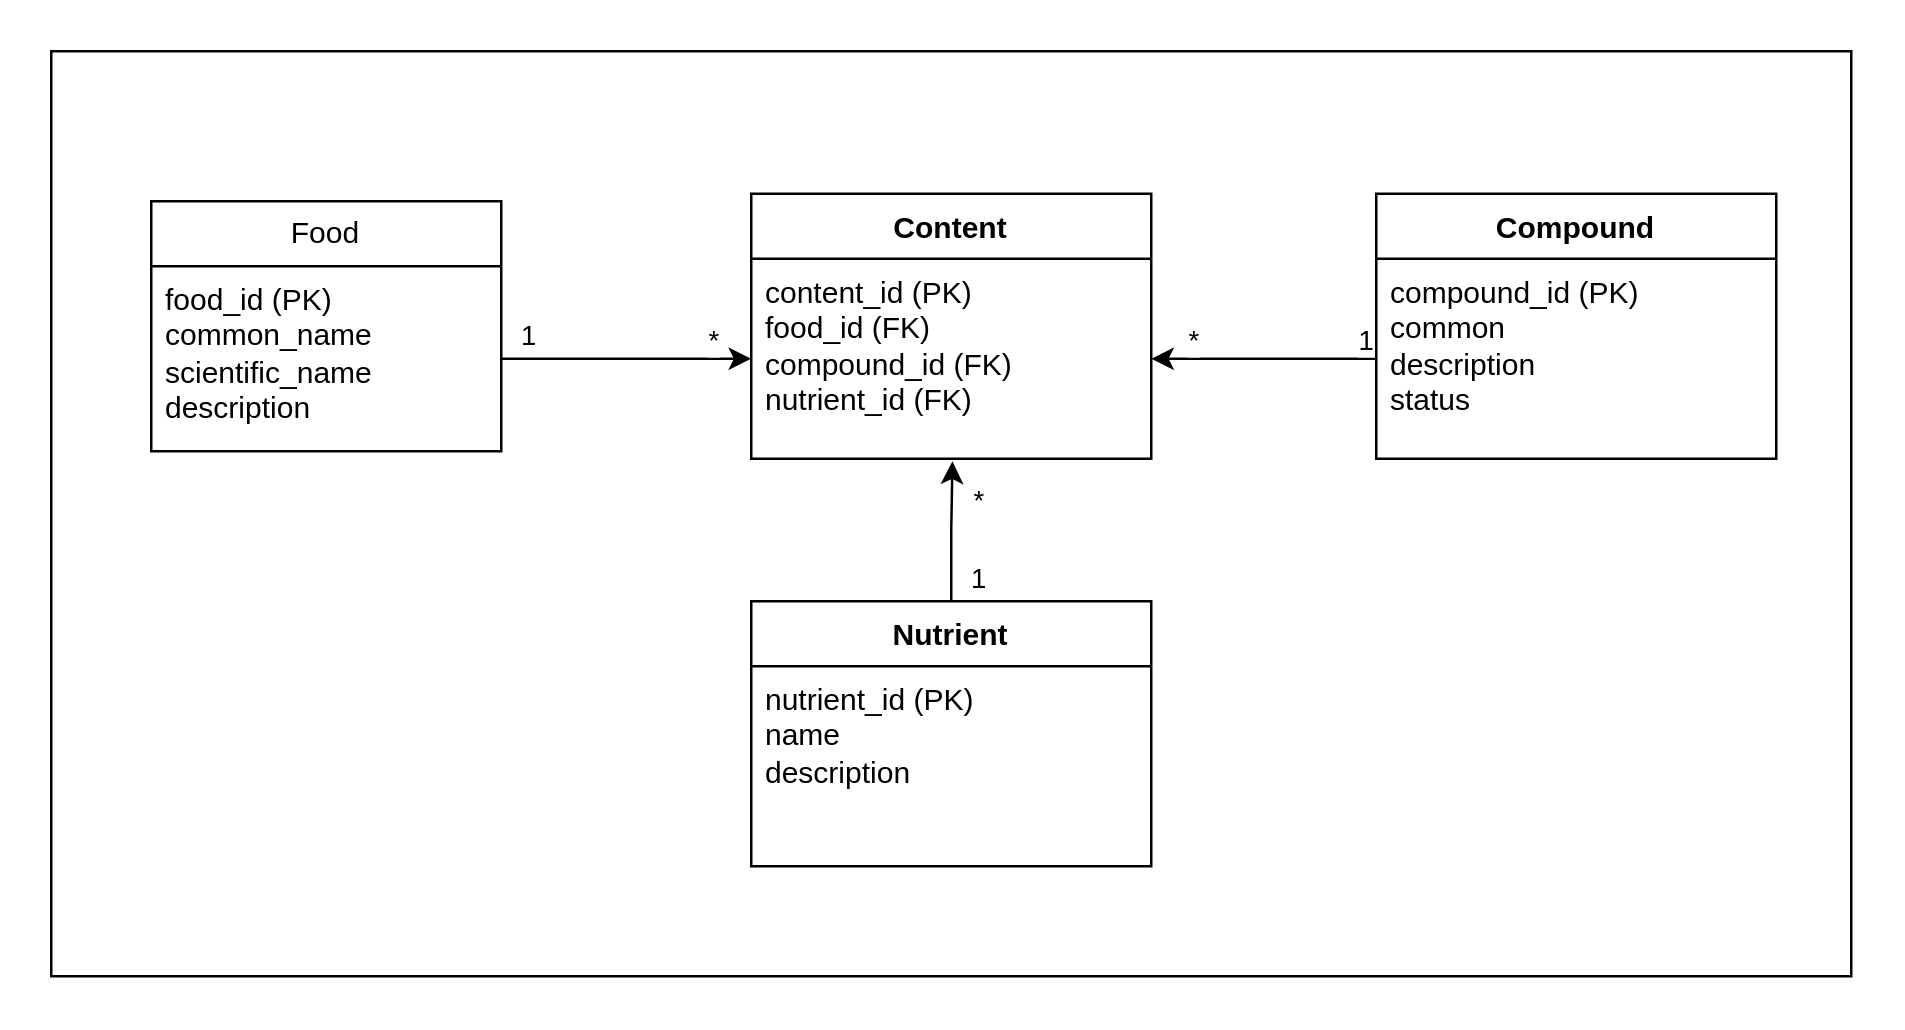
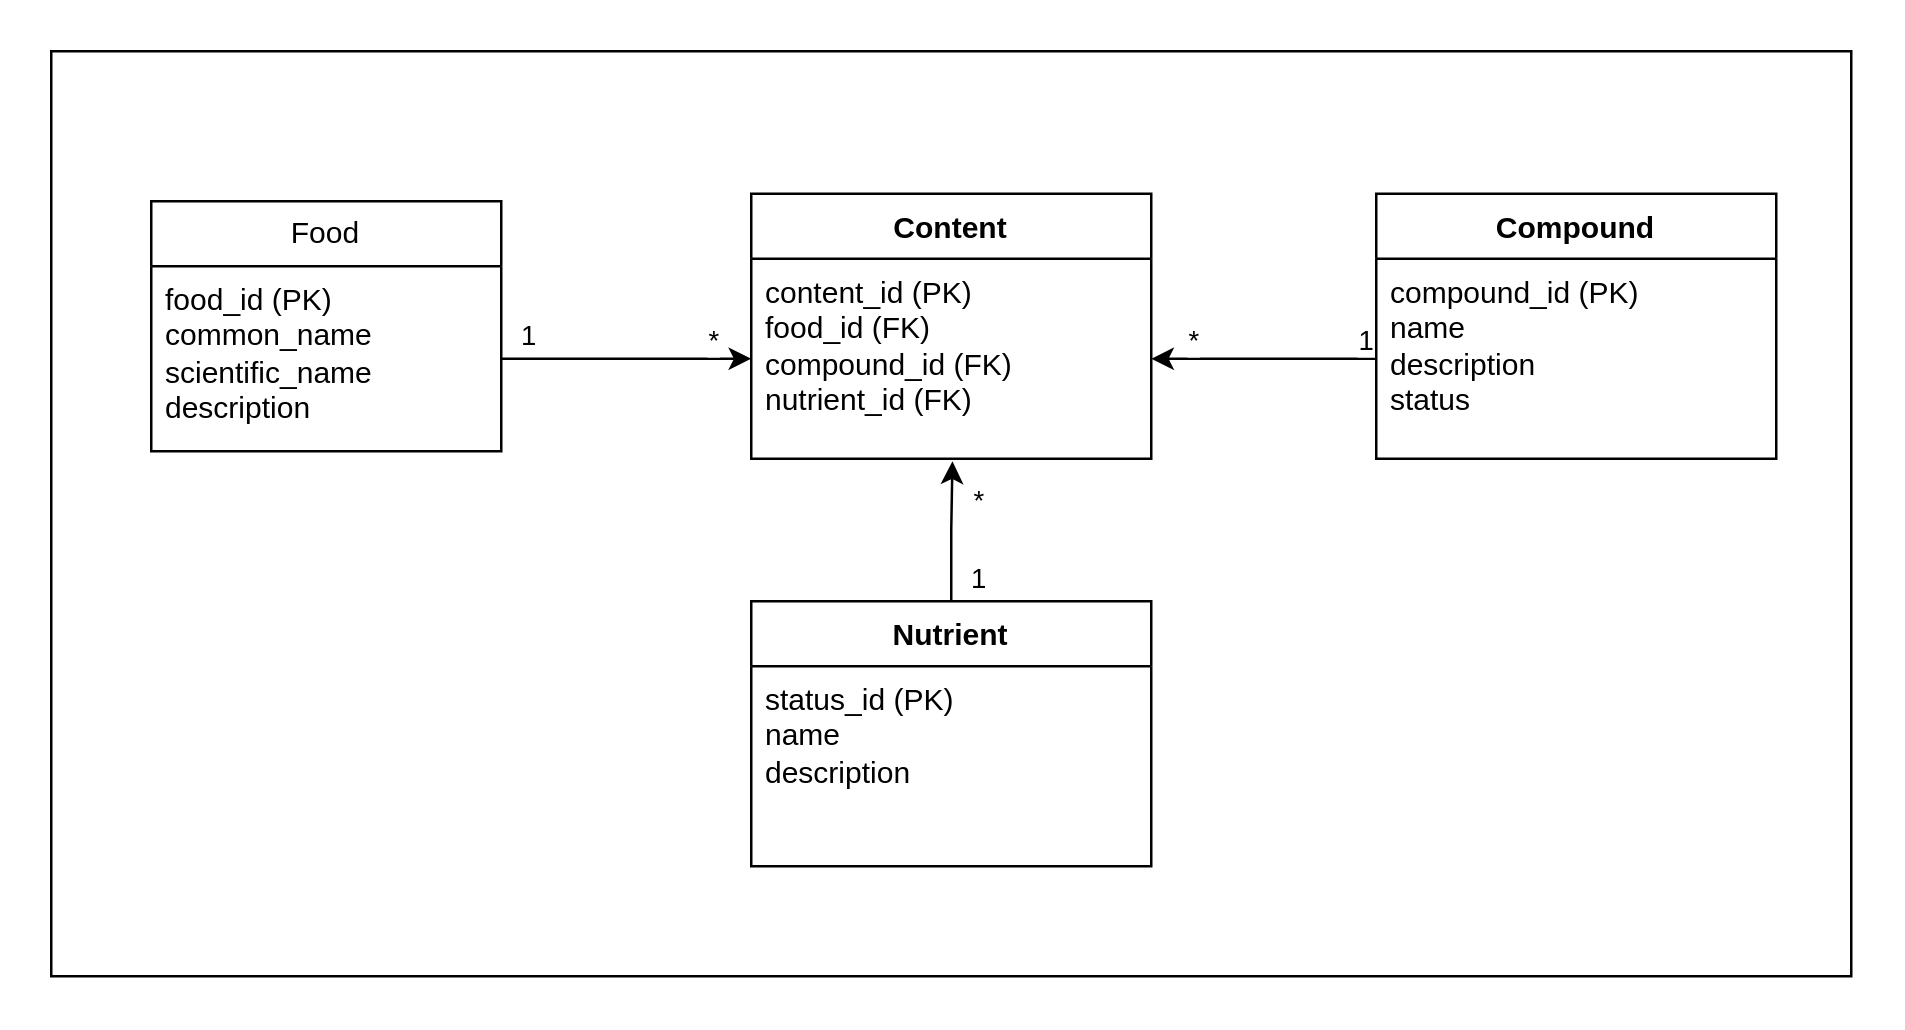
  <mxCell id="0" />
  <mxCell id="1" parent="0" />
  <mxCell id="2" value="" style="rounded=0;whiteSpace=wrap;html=1;" vertex="1" parent="1"><mxGeometry x="20" y="20" width="720" height="370" as="geometry" /></mxCell>
  <mxCell id="3" value="Food" style="swimlane;fontStyle=0;childLayout=stackLayout;horizontal=1;startSize=26;fillColor=none;horizontalStack=0;resizeParent=1;resizeParentMax=0;resizeLast=0;collapsible=1;marginBottom=0;whiteSpace=wrap;html=1;" vertex="1" parent="1"><mxGeometry x="60" y="80" width="140" height="100" as="geometry" /></mxCell>
  <mxCell id="4" value="&lt;div&gt;food_id (PK)&lt;/div&gt;&lt;div&gt;common_name&lt;/div&gt;&lt;div&gt;scientific_name&lt;/div&gt;&lt;div&gt;description&lt;/div&gt;" style="text;strokeColor=none;fillColor=none;align=left;verticalAlign=top;spacingLeft=4;spacingRight=4;overflow=hidden;rotatable=0;points=[[0,0.5],[1,0.5]];portConstraint=eastwest;whiteSpace=wrap;html=1;" vertex="1" parent="3"><mxGeometry y="26" width="140" height="74" as="geometry" /></mxCell>
  <mxCell id="5" value="Content" style="swimlane;fontStyle=1;align=center;verticalAlign=top;childLayout=stackLayout;horizontal=1;startSize=26;horizontalStack=0;resizeParent=1;resizeParentMax=0;resizeLast=0;collapsible=1;marginBottom=0;whiteSpace=wrap;html=1;" vertex="1" parent="1"><mxGeometry x="300" y="77" width="160" height="106" as="geometry" /></mxCell>
  <mxCell id="6" value="&lt;div&gt;content_id (PK)&lt;/div&gt;&lt;div&gt;food_id (FK)&lt;/div&gt;&lt;div&gt;compound_id (FK)&lt;/div&gt;&lt;div&gt;nutrient_id (FK)&lt;/div&gt;" style="text;strokeColor=none;fillColor=none;align=left;verticalAlign=top;spacingLeft=4;spacingRight=4;overflow=hidden;rotatable=0;points=[[0,0.5],[1,0.5]];portConstraint=eastwest;whiteSpace=wrap;html=1;" vertex="1" parent="5"><mxGeometry y="26" width="160" height="80" as="geometry" /></mxCell>
  <mxCell id="7" value="Compound" style="swimlane;fontStyle=1;align=center;verticalAlign=top;childLayout=stackLayout;horizontal=1;startSize=26;horizontalStack=0;resizeParent=1;resizeParentMax=0;resizeLast=0;collapsible=1;marginBottom=0;whiteSpace=wrap;html=1;" vertex="1" parent="1"><mxGeometry x="550" y="77" width="160" height="106" as="geometry" /></mxCell>
- <mxCell id="8" value="&lt;div&gt;compound_id (PK)&lt;/div&gt;&lt;div&gt;common&lt;/div&gt;&lt;div&gt;description&lt;/div&gt;&lt;div&gt;status&lt;/div&gt;" style="text;strokeColor=none;fillColor=none;align=left;verticalAlign=top;spacingLeft=4;spacingRight=4;overflow=hidden;rotatable=0;points=[[0,0.5],[1,0.5]];portConstraint=eastwest;whiteSpace=wrap;html=1;" vertex="1" parent="7"><mxGeometry y="26" width="160" height="80" as="geometry" /></mxCell>
+ <mxCell id="8" value="&lt;div&gt;compound_id (PK)&lt;/div&gt;&lt;div&gt;name&lt;/div&gt;&lt;div&gt;description&lt;/div&gt;&lt;div&gt;status&lt;/div&gt;" style="text;strokeColor=none;fillColor=none;align=left;verticalAlign=top;spacingLeft=4;spacingRight=4;overflow=hidden;rotatable=0;points=[[0,0.5],[1,0.5]];portConstraint=eastwest;whiteSpace=wrap;html=1;" vertex="1" parent="7"><mxGeometry y="26" width="160" height="80" as="geometry" /></mxCell>
  <mxCell id="9" style="edgeStyle=orthogonalEdgeStyle;rounded=0;orthogonalLoop=1;jettySize=auto;html=1;exitX=0.5;exitY=0;exitDx=0;exitDy=0;entryX=0.503;entryY=1.013;entryDx=0;entryDy=0;entryPerimeter=0;" edge="1" parent="1" source="12" target="6"><mxGeometry relative="1" as="geometry" /></mxCell>
  <mxCell id="10" value="1" style="edgeLabel;html=1;align=center;verticalAlign=middle;resizable=0;points=[];" vertex="1" connectable="0" parent="9"><mxGeometry x="-0.805" relative="1" as="geometry"><mxPoint x="10" y="-4" as="offset" /></mxGeometry></mxCell>
  <mxCell id="11" value="*" style="edgeLabel;html=1;align=center;verticalAlign=middle;resizable=0;points=[];" vertex="1" connectable="0" parent="9"><mxGeometry x="0.58" y="1" relative="1" as="geometry"><mxPoint x="11" y="4" as="offset" /></mxGeometry></mxCell>
  <mxCell id="12" value="Nutrient" style="swimlane;fontStyle=1;align=center;verticalAlign=top;childLayout=stackLayout;horizontal=1;startSize=26;horizontalStack=0;resizeParent=1;resizeParentMax=0;resizeLast=0;collapsible=1;marginBottom=0;whiteSpace=wrap;html=1;" vertex="1" parent="1"><mxGeometry x="300" y="240" width="160" height="106" as="geometry" /></mxCell>
- <mxCell id="13" value="&lt;div&gt;nutrient_id (PK)&lt;/div&gt;&lt;div&gt;name&lt;/div&gt;&lt;div&gt;description&lt;/div&gt;" style="text;strokeColor=none;fillColor=none;align=left;verticalAlign=top;spacingLeft=4;spacingRight=4;overflow=hidden;rotatable=0;points=[[0,0.5],[1,0.5]];portConstraint=eastwest;whiteSpace=wrap;html=1;" vertex="1" parent="12"><mxGeometry y="26" width="160" height="80" as="geometry" /></mxCell>
+ <mxCell id="13" value="&lt;div&gt;status_id (PK)&lt;/div&gt;&lt;div&gt;name&lt;/div&gt;&lt;div&gt;description&lt;/div&gt;" style="text;strokeColor=none;fillColor=none;align=left;verticalAlign=top;spacingLeft=4;spacingRight=4;overflow=hidden;rotatable=0;points=[[0,0.5],[1,0.5]];portConstraint=eastwest;whiteSpace=wrap;html=1;" vertex="1" parent="12"><mxGeometry y="26" width="160" height="80" as="geometry" /></mxCell>
  <mxCell id="14" style="edgeStyle=orthogonalEdgeStyle;rounded=0;orthogonalLoop=1;jettySize=auto;html=1;exitX=1;exitY=0.5;exitDx=0;exitDy=0;entryX=0;entryY=0.5;entryDx=0;entryDy=0;" edge="1" parent="1" source="4" target="6"><mxGeometry relative="1" as="geometry" /></mxCell>
  <mxCell id="15" value="1" style="edgeLabel;html=1;align=center;verticalAlign=middle;resizable=0;points=[];" vertex="1" connectable="0" parent="14"><mxGeometry x="-0.519" relative="1" as="geometry"><mxPoint x="-14" y="-10" as="offset" /></mxGeometry></mxCell>
  <mxCell id="16" value="*" style="edgeLabel;html=1;align=center;verticalAlign=middle;resizable=0;points=[];" vertex="1" connectable="0" parent="14"><mxGeometry x="0.681" relative="1" as="geometry"><mxPoint y="-8" as="offset" /></mxGeometry></mxCell>
  <mxCell id="17" style="edgeStyle=orthogonalEdgeStyle;rounded=0;orthogonalLoop=1;jettySize=auto;html=1;entryX=1;entryY=0.5;entryDx=0;entryDy=0;" edge="1" parent="1" source="8" target="6"><mxGeometry relative="1" as="geometry" /></mxCell>
  <mxCell id="18" value="1" style="edgeLabel;html=1;align=center;verticalAlign=middle;resizable=0;points=[];" vertex="1" connectable="0" parent="17"><mxGeometry x="-0.897" relative="1" as="geometry"><mxPoint y="-8" as="offset" /></mxGeometry></mxCell>
  <mxCell id="19" value="*" style="edgeLabel;html=1;align=center;verticalAlign=middle;resizable=0;points=[];" vertex="1" connectable="0" parent="17"><mxGeometry x="0.709" y="-1" relative="1" as="geometry"><mxPoint x="3" y="-7" as="offset" /></mxGeometry></mxCell>
